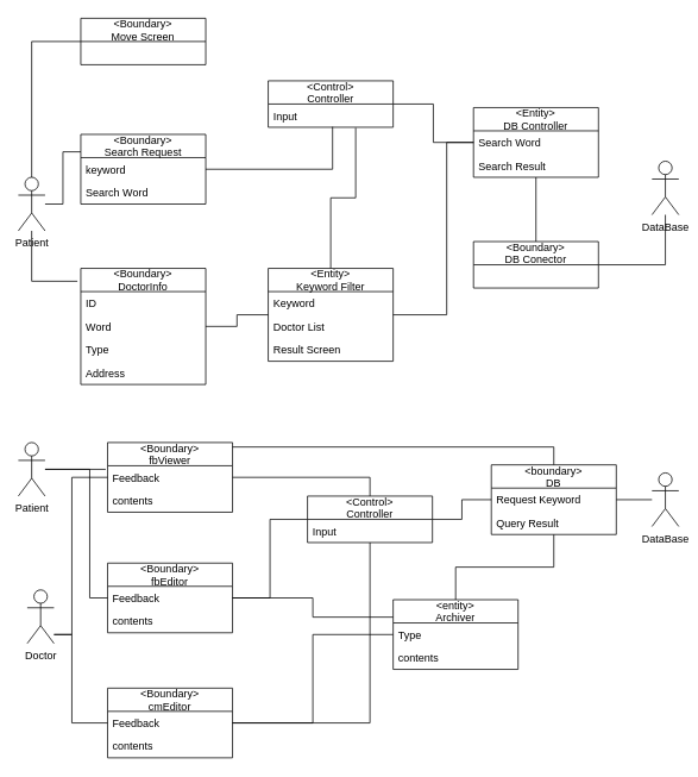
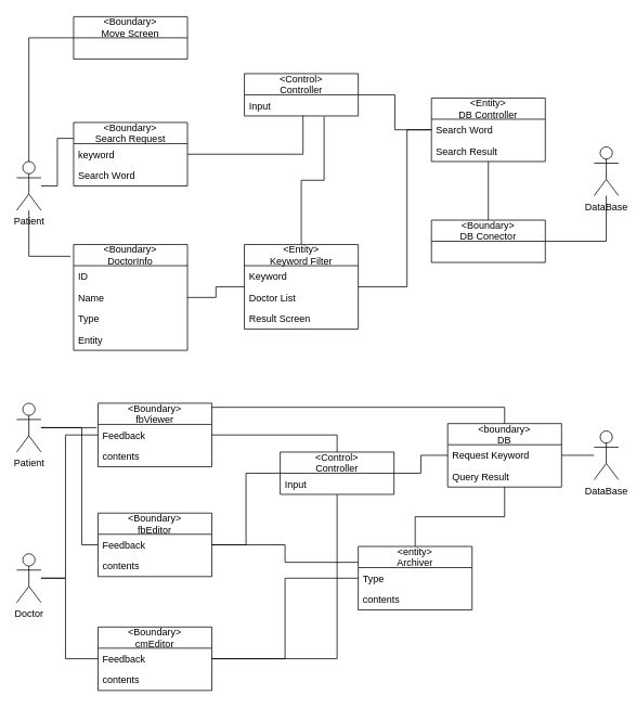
  <mxCell id="0" />
  <mxCell id="1" parent="0" />
  <mxCell id="2" style="edgeStyle=orthogonalEdgeStyle;rounded=0;orthogonalLoop=1;jettySize=auto;html=1;endArrow=none;endFill=0;" edge="1" parent="1" source="4" target="24"><mxGeometry relative="1" as="geometry" /></mxCell>
  <mxCell id="3" style="edgeStyle=orthogonalEdgeStyle;rounded=0;orthogonalLoop=1;jettySize=auto;html=1;endArrow=none;endFill=0;" edge="1" parent="1" source="4" target="32"><mxGeometry relative="1" as="geometry" /></mxCell>
  <mxCell id="4" value="&lt;Boundary&gt;&#10;DB Conector" style="swimlane;fontStyle=0;childLayout=stackLayout;horizontal=1;startSize=26;fillColor=none;horizontalStack=0;resizeParent=1;resizeParentMax=0;resizeLast=0;collapsible=1;marginBottom=0;" vertex="1" parent="1"><mxGeometry x="530" y="270" width="140" height="52" as="geometry" /></mxCell>
  <mxCell id="5" style="edgeStyle=orthogonalEdgeStyle;rounded=0;orthogonalLoop=1;jettySize=auto;html=1;entryX=0.515;entryY=0.98;entryDx=0;entryDy=0;entryPerimeter=0;endArrow=none;endFill=0;exitX=1;exitY=0.5;exitDx=0;exitDy=0;" edge="1" parent="1" source="7" target="17"><mxGeometry relative="1" as="geometry"><Array as="points"><mxPoint x="372" y="189" /></Array></mxGeometry></mxCell>
  <mxCell id="6" value="&lt;Boundary&gt;&#10;Search Request" style="swimlane;fontStyle=0;childLayout=stackLayout;horizontal=1;startSize=26;fillColor=none;horizontalStack=0;resizeParent=1;resizeParentMax=0;resizeLast=0;collapsible=1;marginBottom=0;" vertex="1" parent="1"><mxGeometry x="90" y="150" width="140" height="78" as="geometry" /></mxCell>
  <mxCell id="7" value="keyword" style="text;strokeColor=none;fillColor=none;align=left;verticalAlign=top;spacingLeft=4;spacingRight=4;overflow=hidden;rotatable=0;points=[[0,0.5],[1,0.5]];portConstraint=eastwest;" vertex="1" parent="6"><mxGeometry y="26" width="140" height="26" as="geometry" /></mxCell>
  <mxCell id="8" value="Search Word" style="text;strokeColor=none;fillColor=none;align=left;verticalAlign=top;spacingLeft=4;spacingRight=4;overflow=hidden;rotatable=0;points=[[0,0.5],[1,0.5]];portConstraint=eastwest;" vertex="1" parent="6"><mxGeometry y="52" width="140" height="26" as="geometry" /></mxCell>
  <mxCell id="9" style="edgeStyle=orthogonalEdgeStyle;rounded=0;orthogonalLoop=1;jettySize=auto;html=1;endArrow=none;endFill=0;" edge="1" parent="1" source="10" target="20"><mxGeometry relative="1" as="geometry" /></mxCell>
  <mxCell id="10" value="&lt;Boundary&gt;&#10;DoctorInfo" style="swimlane;fontStyle=0;childLayout=stackLayout;horizontal=1;startSize=26;fillColor=none;horizontalStack=0;resizeParent=1;resizeParentMax=0;resizeLast=0;collapsible=1;marginBottom=0;" vertex="1" parent="1"><mxGeometry x="90" y="300" width="140" height="130" as="geometry" /></mxCell>
  <mxCell id="11" value="ID" style="text;strokeColor=none;fillColor=none;align=left;verticalAlign=top;spacingLeft=4;spacingRight=4;overflow=hidden;rotatable=0;points=[[0,0.5],[1,0.5]];portConstraint=eastwest;" vertex="1" parent="10"><mxGeometry y="26" width="140" height="26" as="geometry" /></mxCell>
- <mxCell id="12" value="Word" style="text;strokeColor=none;fillColor=none;align=left;verticalAlign=top;spacingLeft=4;spacingRight=4;overflow=hidden;rotatable=0;points=[[0,0.5],[1,0.5]];portConstraint=eastwest;" vertex="1" parent="10"><mxGeometry y="52" width="140" height="26" as="geometry" /></mxCell>
+ <mxCell id="12" value="Name" style="text;strokeColor=none;fillColor=none;align=left;verticalAlign=top;spacingLeft=4;spacingRight=4;overflow=hidden;rotatable=0;points=[[0,0.5],[1,0.5]];portConstraint=eastwest;" vertex="1" parent="10"><mxGeometry y="52" width="140" height="26" as="geometry" /></mxCell>
  <mxCell id="13" value="Type" style="text;strokeColor=none;fillColor=none;align=left;verticalAlign=top;spacingLeft=4;spacingRight=4;overflow=hidden;rotatable=0;points=[[0,0.5],[1,0.5]];portConstraint=eastwest;" vertex="1" parent="10"><mxGeometry y="78" width="140" height="26" as="geometry" /></mxCell>
- <mxCell id="14" value="Address" style="text;strokeColor=none;fillColor=none;align=left;verticalAlign=top;spacingLeft=4;spacingRight=4;overflow=hidden;rotatable=0;points=[[0,0.5],[1,0.5]];portConstraint=eastwest;" vertex="1" parent="10"><mxGeometry y="104" width="140" height="26" as="geometry" /></mxCell>
+ <mxCell id="14" value="Entity" style="text;strokeColor=none;fillColor=none;align=left;verticalAlign=top;spacingLeft=4;spacingRight=4;overflow=hidden;rotatable=0;points=[[0,0.5],[1,0.5]];portConstraint=eastwest;" vertex="1" parent="10"><mxGeometry y="104" width="140" height="26" as="geometry" /></mxCell>
  <mxCell id="15" style="edgeStyle=orthogonalEdgeStyle;rounded=0;orthogonalLoop=1;jettySize=auto;html=1;endArrow=none;endFill=0;" edge="1" parent="1" source="16" target="24"><mxGeometry relative="1" as="geometry" /></mxCell>
  <mxCell id="16" value="&lt;Control&gt;&#10;Controller" style="swimlane;fontStyle=0;childLayout=stackLayout;horizontal=1;startSize=26;fillColor=none;horizontalStack=0;resizeParent=1;resizeParentMax=0;resizeLast=0;collapsible=1;marginBottom=0;" vertex="1" parent="1"><mxGeometry x="300" y="90" width="140" height="52" as="geometry" /></mxCell>
  <mxCell id="17" value="Input" style="text;strokeColor=none;fillColor=none;align=left;verticalAlign=top;spacingLeft=4;spacingRight=4;overflow=hidden;rotatable=0;points=[[0,0.5],[1,0.5]];portConstraint=eastwest;" vertex="1" parent="16"><mxGeometry y="26" width="140" height="26" as="geometry" /></mxCell>
  <mxCell id="18" style="edgeStyle=orthogonalEdgeStyle;rounded=0;orthogonalLoop=1;jettySize=auto;html=1;entryX=0.7;entryY=1.025;entryDx=0;entryDy=0;entryPerimeter=0;endArrow=none;endFill=0;" edge="1" parent="1" source="20" target="17"><mxGeometry relative="1" as="geometry" /></mxCell>
  <mxCell id="19" style="edgeStyle=orthogonalEdgeStyle;rounded=0;orthogonalLoop=1;jettySize=auto;html=1;endArrow=none;endFill=0;" edge="1" parent="1" source="20" target="24"><mxGeometry relative="1" as="geometry"><Array as="points"><mxPoint x="500" y="352" /><mxPoint x="500" y="159" /></Array></mxGeometry></mxCell>
  <mxCell id="20" value="&lt;Entity&gt;&#10;Keyword Filter" style="swimlane;fontStyle=0;childLayout=stackLayout;horizontal=1;startSize=26;fillColor=none;horizontalStack=0;resizeParent=1;resizeParentMax=0;resizeLast=0;collapsible=1;marginBottom=0;" vertex="1" parent="1"><mxGeometry x="300" y="300" width="140" height="104" as="geometry" /></mxCell>
  <mxCell id="21" value="Keyword" style="text;strokeColor=none;fillColor=none;align=left;verticalAlign=top;spacingLeft=4;spacingRight=4;overflow=hidden;rotatable=0;points=[[0,0.5],[1,0.5]];portConstraint=eastwest;" vertex="1" parent="20"><mxGeometry y="26" width="140" height="26" as="geometry" /></mxCell>
  <mxCell id="22" value="Doctor List" style="text;strokeColor=none;fillColor=none;align=left;verticalAlign=top;spacingLeft=4;spacingRight=4;overflow=hidden;rotatable=0;points=[[0,0.5],[1,0.5]];portConstraint=eastwest;" vertex="1" parent="20"><mxGeometry y="52" width="140" height="26" as="geometry" /></mxCell>
  <mxCell id="23" value="Result Screen" style="text;strokeColor=none;fillColor=none;align=left;verticalAlign=top;spacingLeft=4;spacingRight=4;overflow=hidden;rotatable=0;points=[[0,0.5],[1,0.5]];portConstraint=eastwest;" vertex="1" parent="20"><mxGeometry y="78" width="140" height="26" as="geometry" /></mxCell>
  <mxCell id="24" value="&lt;Entity&gt;&#10;DB Controller" style="swimlane;fontStyle=0;childLayout=stackLayout;horizontal=1;startSize=26;fillColor=none;horizontalStack=0;resizeParent=1;resizeParentMax=0;resizeLast=0;collapsible=1;marginBottom=0;" vertex="1" parent="1"><mxGeometry x="530" y="120" width="140" height="78" as="geometry" /></mxCell>
  <mxCell id="25" value="Search Word" style="text;strokeColor=none;fillColor=none;align=left;verticalAlign=top;spacingLeft=4;spacingRight=4;overflow=hidden;rotatable=0;points=[[0,0.5],[1,0.5]];portConstraint=eastwest;" vertex="1" parent="24"><mxGeometry y="26" width="140" height="26" as="geometry" /></mxCell>
  <mxCell id="26" value="Search Result" style="text;strokeColor=none;fillColor=none;align=left;verticalAlign=top;spacingLeft=4;spacingRight=4;overflow=hidden;rotatable=0;points=[[0,0.5],[1,0.5]];portConstraint=eastwest;" vertex="1" parent="24"><mxGeometry y="52" width="140" height="26" as="geometry" /></mxCell>
  <mxCell id="27" value="&lt;Boundary&gt;&#10;Move Screen" style="swimlane;fontStyle=0;childLayout=stackLayout;horizontal=1;startSize=26;fillColor=none;horizontalStack=0;resizeParent=1;resizeParentMax=0;resizeLast=0;collapsible=1;marginBottom=0;" vertex="1" parent="1"><mxGeometry x="90" y="20" width="140" height="52" as="geometry" /></mxCell>
  <mxCell id="28" style="edgeStyle=orthogonalEdgeStyle;rounded=0;orthogonalLoop=1;jettySize=auto;html=1;entryX=0;entryY=0.5;entryDx=0;entryDy=0;endArrow=none;endFill=0;" edge="1" parent="1" source="31" target="27"><mxGeometry relative="1" as="geometry"><Array as="points"><mxPoint x="35" y="46" /></Array></mxGeometry></mxCell>
  <mxCell id="29" style="edgeStyle=orthogonalEdgeStyle;rounded=0;orthogonalLoop=1;jettySize=auto;html=1;entryX=0;entryY=0.25;entryDx=0;entryDy=0;endArrow=none;endFill=0;" edge="1" parent="1" source="31" target="6"><mxGeometry relative="1" as="geometry" /></mxCell>
  <mxCell id="30" style="edgeStyle=orthogonalEdgeStyle;rounded=0;orthogonalLoop=1;jettySize=auto;html=1;entryX=-0.027;entryY=0.111;entryDx=0;entryDy=0;entryPerimeter=0;endArrow=none;endFill=0;" edge="1" parent="1" source="31" target="10"><mxGeometry relative="1" as="geometry"><Array as="points"><mxPoint x="35" y="314" /></Array></mxGeometry></mxCell>
  <mxCell id="31" value="Patient" style="shape=umlActor;verticalLabelPosition=bottom;verticalAlign=top;html=1;outlineConnect=0;" vertex="1" parent="1"><mxGeometry x="20" y="198" width="30" height="60" as="geometry" /></mxCell>
  <mxCell id="32" value="DataBase" style="shape=umlActor;verticalLabelPosition=bottom;verticalAlign=top;html=1;outlineConnect=0;" vertex="1" parent="1"><mxGeometry x="730" y="180" width="30" height="60" as="geometry" /></mxCell>
  <mxCell id="33" style="edgeStyle=orthogonalEdgeStyle;rounded=0;orthogonalLoop=1;jettySize=auto;html=1;entryX=0;entryY=0.5;entryDx=0;entryDy=0;endArrow=none;endFill=0;" edge="1" parent="1" source="35" target="43"><mxGeometry relative="1" as="geometry"><Array as="points"><mxPoint x="100" y="525" /><mxPoint x="100" y="669" /></Array></mxGeometry></mxCell>
  <mxCell id="34" style="edgeStyle=orthogonalEdgeStyle;rounded=0;orthogonalLoop=1;jettySize=auto;html=1;entryX=-0.015;entryY=0.154;entryDx=0;entryDy=0;entryPerimeter=0;endArrow=none;endFill=0;" edge="1" parent="1" source="35" target="38"><mxGeometry relative="1" as="geometry" /></mxCell>
  <mxCell id="35" value="Patient" style="shape=umlActor;verticalLabelPosition=bottom;verticalAlign=top;html=1;outlineConnect=0;" vertex="1" parent="1"><mxGeometry x="20" y="495" width="30" height="60" as="geometry" /></mxCell>
  <mxCell id="36" style="edgeStyle=orthogonalEdgeStyle;rounded=0;orthogonalLoop=1;jettySize=auto;html=1;entryX=0.5;entryY=0;entryDx=0;entryDy=0;endArrow=none;endFill=0;" edge="1" parent="1" source="37" target="61"><mxGeometry relative="1" as="geometry"><Array as="points"><mxPoint x="620" y="500" /></Array></mxGeometry></mxCell>
  <mxCell id="37" value="&lt;Boundary&gt;&#10;fbViewer" style="swimlane;fontStyle=0;childLayout=stackLayout;horizontal=1;startSize=26;fillColor=none;horizontalStack=0;resizeParent=1;resizeParentMax=0;resizeLast=0;collapsible=1;marginBottom=0;" vertex="1" parent="1"><mxGeometry x="120" y="495" width="140" height="78" as="geometry" /></mxCell>
  <mxCell id="38" value="Feedback" style="text;strokeColor=none;fillColor=none;align=left;verticalAlign=top;spacingLeft=4;spacingRight=4;overflow=hidden;rotatable=0;points=[[0,0.5],[1,0.5]];portConstraint=eastwest;" vertex="1" parent="37"><mxGeometry y="26" width="140" height="26" as="geometry" /></mxCell>
  <mxCell id="39" value="contents" style="text;strokeColor=none;fillColor=none;align=left;verticalAlign=top;spacingLeft=4;spacingRight=4;overflow=hidden;rotatable=0;points=[[0,0.5],[1,0.5]];portConstraint=eastwest;" vertex="1" parent="37"><mxGeometry y="52" width="140" height="26" as="geometry" /></mxCell>
  <mxCell id="40" style="edgeStyle=orthogonalEdgeStyle;rounded=0;orthogonalLoop=1;jettySize=auto;html=1;entryX=0;entryY=0.5;entryDx=0;entryDy=0;endArrow=none;endFill=0;" edge="1" parent="1" source="42" target="54"><mxGeometry relative="1" as="geometry" /></mxCell>
  <mxCell id="41" style="edgeStyle=orthogonalEdgeStyle;rounded=0;orthogonalLoop=1;jettySize=auto;html=1;entryX=0;entryY=0.25;entryDx=0;entryDy=0;endArrow=none;endFill=0;" edge="1" parent="1" source="42" target="58"><mxGeometry relative="1" as="geometry" /></mxCell>
  <mxCell id="42" value="&lt;Boundary&gt;&#10;fbEditor" style="swimlane;fontStyle=0;childLayout=stackLayout;horizontal=1;startSize=26;fillColor=none;horizontalStack=0;resizeParent=1;resizeParentMax=0;resizeLast=0;collapsible=1;marginBottom=0;" vertex="1" parent="1"><mxGeometry x="120" y="630" width="140" height="78" as="geometry" /></mxCell>
  <mxCell id="43" value="Feedback" style="text;strokeColor=none;fillColor=none;align=left;verticalAlign=top;spacingLeft=4;spacingRight=4;overflow=hidden;rotatable=0;points=[[0,0.5],[1,0.5]];portConstraint=eastwest;" vertex="1" parent="42"><mxGeometry y="26" width="140" height="26" as="geometry" /></mxCell>
  <mxCell id="44" value="contents" style="text;strokeColor=none;fillColor=none;align=left;verticalAlign=top;spacingLeft=4;spacingRight=4;overflow=hidden;rotatable=0;points=[[0,0.5],[1,0.5]];portConstraint=eastwest;" vertex="1" parent="42"><mxGeometry y="52" width="140" height="26" as="geometry" /></mxCell>
  <mxCell id="45" style="edgeStyle=orthogonalEdgeStyle;rounded=0;orthogonalLoop=1;jettySize=auto;html=1;endArrow=none;endFill=0;" edge="1" parent="1" source="47" target="54"><mxGeometry relative="1" as="geometry" /></mxCell>
  <mxCell id="46" style="edgeStyle=orthogonalEdgeStyle;rounded=0;orthogonalLoop=1;jettySize=auto;html=1;endArrow=none;endFill=0;" edge="1" parent="1" source="47" target="58"><mxGeometry relative="1" as="geometry"><Array as="points"><mxPoint x="350" y="809" /><mxPoint x="350" y="710" /></Array></mxGeometry></mxCell>
  <mxCell id="47" value="&lt;Boundary&gt;&#10;cmEditor" style="swimlane;fontStyle=0;childLayout=stackLayout;horizontal=1;startSize=26;fillColor=none;horizontalStack=0;resizeParent=1;resizeParentMax=0;resizeLast=0;collapsible=1;marginBottom=0;" vertex="1" parent="1"><mxGeometry x="120" y="770" width="140" height="78" as="geometry" /></mxCell>
  <mxCell id="48" value="Feedback" style="text;strokeColor=none;fillColor=none;align=left;verticalAlign=top;spacingLeft=4;spacingRight=4;overflow=hidden;rotatable=0;points=[[0,0.5],[1,0.5]];portConstraint=eastwest;" vertex="1" parent="47"><mxGeometry y="26" width="140" height="26" as="geometry" /></mxCell>
  <mxCell id="49" value="contents" style="text;strokeColor=none;fillColor=none;align=left;verticalAlign=top;spacingLeft=4;spacingRight=4;overflow=hidden;rotatable=0;points=[[0,0.5],[1,0.5]];portConstraint=eastwest;" vertex="1" parent="47"><mxGeometry y="52" width="140" height="26" as="geometry" /></mxCell>
  <mxCell id="50" style="edgeStyle=orthogonalEdgeStyle;rounded=0;orthogonalLoop=1;jettySize=auto;html=1;entryX=0;entryY=0.5;entryDx=0;entryDy=0;endArrow=none;endFill=0;" edge="1" parent="1" source="52" target="38"><mxGeometry relative="1" as="geometry"><Array as="points"><mxPoint x="80" y="710" /><mxPoint x="80" y="534" /></Array></mxGeometry></mxCell>
  <mxCell id="51" style="edgeStyle=orthogonalEdgeStyle;rounded=0;orthogonalLoop=1;jettySize=auto;html=1;entryX=0;entryY=0.5;entryDx=0;entryDy=0;endArrow=none;endFill=0;" edge="1" parent="1" source="52" target="48"><mxGeometry relative="1" as="geometry"><Array as="points"><mxPoint x="80" y="710" /><mxPoint x="80" y="809" /></Array></mxGeometry></mxCell>
- <mxCell id="52" value="Doctor" style="shape=umlActor;verticalLabelPosition=bottom;verticalAlign=top;html=1;outlineConnect=0;" vertex="1" parent="1"><mxGeometry x="30" y="660" width="30" height="60" as="geometry" /></mxCell>
+ <mxCell id="52" value="Doctor" style="shape=umlActor;verticalLabelPosition=bottom;verticalAlign=top;html=1;outlineConnect=0;" vertex="1" parent="1"><mxGeometry x="20" y="680" width="30" height="60" as="geometry" /></mxCell>
  <mxCell id="53" style="edgeStyle=orthogonalEdgeStyle;rounded=0;orthogonalLoop=1;jettySize=auto;html=1;entryX=0;entryY=0.5;entryDx=0;entryDy=0;endArrow=none;endFill=0;" edge="1" parent="1" source="54" target="62"><mxGeometry relative="1" as="geometry" /></mxCell>
  <mxCell id="54" value="&lt;Control&gt;&#10;Controller" style="swimlane;fontStyle=0;childLayout=stackLayout;horizontal=1;startSize=26;fillColor=none;horizontalStack=0;resizeParent=1;resizeParentMax=0;resizeLast=0;collapsible=1;marginBottom=0;" vertex="1" parent="1"><mxGeometry x="344" y="555" width="140" height="52" as="geometry" /></mxCell>
  <mxCell id="55" value="Input" style="text;strokeColor=none;fillColor=none;align=left;verticalAlign=top;spacingLeft=4;spacingRight=4;overflow=hidden;rotatable=0;points=[[0,0.5],[1,0.5]];portConstraint=eastwest;" vertex="1" parent="54"><mxGeometry y="26" width="140" height="26" as="geometry" /></mxCell>
  <mxCell id="56" style="edgeStyle=orthogonalEdgeStyle;rounded=0;orthogonalLoop=1;jettySize=auto;html=1;endArrow=none;endFill=0;" edge="1" parent="1" source="38" target="54"><mxGeometry relative="1" as="geometry" /></mxCell>
  <mxCell id="57" style="edgeStyle=orthogonalEdgeStyle;rounded=0;orthogonalLoop=1;jettySize=auto;html=1;endArrow=none;endFill=0;" edge="1" parent="1" source="58" target="61"><mxGeometry relative="1" as="geometry" /></mxCell>
  <mxCell id="58" value="&lt;entity&gt;&#10;Archiver" style="swimlane;fontStyle=0;childLayout=stackLayout;horizontal=1;startSize=26;fillColor=none;horizontalStack=0;resizeParent=1;resizeParentMax=0;resizeLast=0;collapsible=1;marginBottom=0;" vertex="1" parent="1"><mxGeometry x="440" y="671" width="140" height="78" as="geometry" /></mxCell>
  <mxCell id="59" value="Type" style="text;strokeColor=none;fillColor=none;align=left;verticalAlign=top;spacingLeft=4;spacingRight=4;overflow=hidden;rotatable=0;points=[[0,0.5],[1,0.5]];portConstraint=eastwest;" vertex="1" parent="58"><mxGeometry y="26" width="140" height="26" as="geometry" /></mxCell>
  <mxCell id="60" value="contents" style="text;strokeColor=none;fillColor=none;align=left;verticalAlign=top;spacingLeft=4;spacingRight=4;overflow=hidden;rotatable=0;points=[[0,0.5],[1,0.5]];portConstraint=eastwest;" vertex="1" parent="58"><mxGeometry y="52" width="140" height="26" as="geometry" /></mxCell>
  <mxCell id="61" value="&lt;boundary&gt;&#10;DB" style="swimlane;fontStyle=0;childLayout=stackLayout;horizontal=1;startSize=26;fillColor=none;horizontalStack=0;resizeParent=1;resizeParentMax=0;resizeLast=0;collapsible=1;marginBottom=0;" vertex="1" parent="1"><mxGeometry x="550" y="520" width="140" height="78" as="geometry" /></mxCell>
  <mxCell id="62" value="Request Keyword" style="text;strokeColor=none;fillColor=none;align=left;verticalAlign=top;spacingLeft=4;spacingRight=4;overflow=hidden;rotatable=0;points=[[0,0.5],[1,0.5]];portConstraint=eastwest;" vertex="1" parent="61"><mxGeometry y="26" width="140" height="26" as="geometry" /></mxCell>
  <mxCell id="63" value="Query Result" style="text;strokeColor=none;fillColor=none;align=left;verticalAlign=top;spacingLeft=4;spacingRight=4;overflow=hidden;rotatable=0;points=[[0,0.5],[1,0.5]];portConstraint=eastwest;" vertex="1" parent="61"><mxGeometry y="52" width="140" height="26" as="geometry" /></mxCell>
  <mxCell id="64" style="edgeStyle=orthogonalEdgeStyle;rounded=0;orthogonalLoop=1;jettySize=auto;html=1;entryX=1;entryY=0.5;entryDx=0;entryDy=0;endArrow=none;endFill=0;" edge="1" parent="1" source="65" target="62"><mxGeometry relative="1" as="geometry" /></mxCell>
  <mxCell id="65" value="DataBase" style="shape=umlActor;verticalLabelPosition=bottom;verticalAlign=top;html=1;outlineConnect=0;" vertex="1" parent="1"><mxGeometry x="730" y="529" width="30" height="60" as="geometry" /></mxCell>
